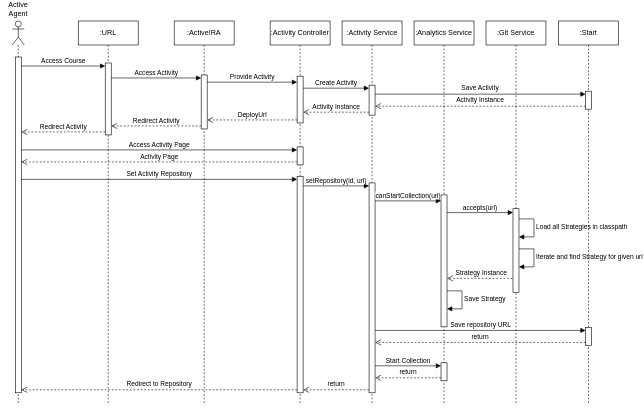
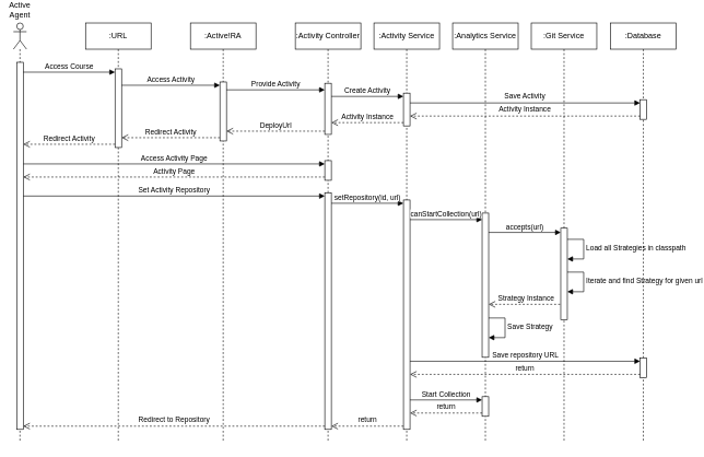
  <mxCell id="0" />
  <mxCell id="1" style="" parent="0" />
  <mxCell id="2" value="Save Strategy" style="html=1;align=left;spacingLeft=2;endArrow=block;rounded=0;edgeStyle=orthogonalEdgeStyle;curved=0;rounded=0;" edge="1" parent="1"><mxGeometry relative="1" as="geometry"><mxPoint x="740" y="470" as="sourcePoint" /><Array as="points"><mxPoint x="770" y="500" /></Array><mxPoint x="745" y="500" as="targetPoint" /></mxGeometry></mxCell>
  <mxCell id="3" value="Strategy Instance" style="html=1;verticalAlign=bottom;endArrow=open;dashed=1;endSize=8;curved=0;rounded=0;exitX=0.5;exitY=0.669;exitDx=0;exitDy=0;exitPerimeter=0;" edge="1" parent="1"><mxGeometry relative="1" as="geometry"><mxPoint x="745" y="449.16" as="targetPoint" /><mxPoint x="860" y="449.16" as="sourcePoint" /></mxGeometry></mxCell>
  <mxCell id="4" value="Iterate and find Strategy for given url" style="html=1;align=left;spacingLeft=2;endArrow=block;rounded=0;edgeStyle=orthogonalEdgeStyle;curved=0;rounded=0;" edge="1" parent="1"><mxGeometry relative="1" as="geometry"><mxPoint x="860" y="400" as="sourcePoint" /><Array as="points"><mxPoint x="890" y="430" /></Array><mxPoint x="865" y="430" as="targetPoint" /></mxGeometry></mxCell>
  <mxCell id="5" value="Load all Strategies in classpath" style="html=1;align=left;spacingLeft=2;endArrow=block;rounded=0;edgeStyle=orthogonalEdgeStyle;curved=0;rounded=0;" edge="1" parent="1"><mxGeometry relative="1" as="geometry"><mxPoint x="860" y="350" as="sourcePoint" /><Array as="points"><mxPoint x="890" y="380" /></Array><mxPoint x="865" y="380" as="targetPoint" /></mxGeometry></mxCell>
  <mxCell id="6" value=":URL" style="shape=umlLifeline;perimeter=lifelinePerimeter;whiteSpace=wrap;html=1;container=1;dropTarget=0;collapsible=0;recursiveResize=0;outlineConnect=0;portConstraint=eastwest;newEdgeStyle={&quot;curved&quot;:0,&quot;rounded&quot;:0};" parent="1" vertex="1"><mxGeometry x="130" y="20" width="100" height="640" as="geometry" /></mxCell>
  <mxCell id="7" value="" style="html=1;points=[[0,0,0,0,5],[0,1,0,0,-5],[1,0,0,0,5],[1,1,0,0,-5]];perimeter=orthogonalPerimeter;outlineConnect=0;targetShapes=umlLifeline;portConstraint=eastwest;newEdgeStyle={&quot;curved&quot;:0,&quot;rounded&quot;:0};" parent="6" vertex="1"><mxGeometry x="45" y="70" width="10" height="120" as="geometry" /></mxCell>
  <mxCell id="8" value="Active Agent" style="shape=umlLifeline;perimeter=lifelinePerimeter;whiteSpace=wrap;html=1;container=1;dropTarget=0;collapsible=0;recursiveResize=0;outlineConnect=0;portConstraint=eastwest;newEdgeStyle={&quot;curved&quot;:0,&quot;rounded&quot;:0};participant=umlActor;size=40;movableLabel=1;" parent="1" vertex="1"><mxGeometry x="20" y="20" width="20" height="640" as="geometry"><mxPoint y="-40" as="offset" /></mxGeometry></mxCell>
  <mxCell id="9" value="" style="html=1;points=[[0,0,0,0,5],[0,1,0,0,-5],[1,0,0,0,5],[1,1,0,0,-5]];perimeter=orthogonalPerimeter;outlineConnect=0;targetShapes=umlLifeline;portConstraint=eastwest;newEdgeStyle={&quot;curved&quot;:0,&quot;rounded&quot;:0};" parent="8" vertex="1"><mxGeometry x="5" y="60" width="10" height="560" as="geometry" /></mxCell>
  <mxCell id="10" value=":Activity Controller" style="shape=umlLifeline;perimeter=lifelinePerimeter;whiteSpace=wrap;html=1;container=1;dropTarget=0;collapsible=0;recursiveResize=0;outlineConnect=0;portConstraint=eastwest;newEdgeStyle={&quot;curved&quot;:0,&quot;rounded&quot;:0};" parent="1" vertex="1"><mxGeometry x="450" y="20" width="100" height="640" as="geometry" /></mxCell>
  <mxCell id="11" value="" style="html=1;points=[[0,0,0,0,5],[0,1,0,0,-5],[1,0,0,0,5],[1,1,0,0,-5]];perimeter=orthogonalPerimeter;outlineConnect=0;targetShapes=umlLifeline;portConstraint=eastwest;newEdgeStyle={&quot;curved&quot;:0,&quot;rounded&quot;:0};" parent="10" vertex="1"><mxGeometry x="45" y="92" width="10" height="78" as="geometry" /></mxCell>
  <mxCell id="12" value="" style="html=1;points=[[0,0,0,0,5],[0,1,0,0,-5],[1,0,0,0,5],[1,1,0,0,-5]];perimeter=orthogonalPerimeter;outlineConnect=0;targetShapes=umlLifeline;portConstraint=eastwest;newEdgeStyle={&quot;curved&quot;:0,&quot;rounded&quot;:0};" parent="10" vertex="1"><mxGeometry x="45" y="210" width="10" height="30" as="geometry" /></mxCell>
  <mxCell id="13" value="" style="html=1;points=[[0,0,0,0,5],[0,1,0,0,-5],[1,0,0,0,5],[1,1,0,0,-5]];perimeter=orthogonalPerimeter;outlineConnect=0;targetShapes=umlLifeline;portConstraint=eastwest;newEdgeStyle={&quot;curved&quot;:0,&quot;rounded&quot;:0};" parent="10" vertex="1"><mxGeometry x="45" y="259" width="10" height="361" as="geometry" /></mxCell>
  <mxCell id="14" value=":Activity Service" style="shape=umlLifeline;perimeter=lifelinePerimeter;whiteSpace=wrap;html=1;container=1;dropTarget=0;collapsible=0;recursiveResize=0;outlineConnect=0;portConstraint=eastwest;newEdgeStyle={&quot;curved&quot;:0,&quot;rounded&quot;:0};" parent="1" vertex="1"><mxGeometry x="570" y="20" width="100" height="640" as="geometry" /></mxCell>
  <mxCell id="15" value="" style="html=1;points=[[0,0,0,0,5],[0,1,0,0,-5],[1,0,0,0,5],[1,1,0,0,-5]];perimeter=orthogonalPerimeter;outlineConnect=0;targetShapes=umlLifeline;portConstraint=eastwest;newEdgeStyle={&quot;curved&quot;:0,&quot;rounded&quot;:0};" parent="14" vertex="1"><mxGeometry x="45" y="107" width="10" height="50" as="geometry" /></mxCell>
  <mxCell id="16" value="" style="html=1;points=[[0,0,0,0,5],[0,1,0,0,-5],[1,0,0,0,5],[1,1,0,0,-5]];perimeter=orthogonalPerimeter;outlineConnect=0;targetShapes=umlLifeline;portConstraint=eastwest;newEdgeStyle={&quot;curved&quot;:0,&quot;rounded&quot;:0};" parent="14" vertex="1"><mxGeometry x="45" y="270" width="10" height="350" as="geometry" /></mxCell>
- <mxCell id="17" value=":Start" style="shape=umlLifeline;perimeter=lifelinePerimeter;whiteSpace=wrap;html=1;container=1;dropTarget=0;collapsible=0;recursiveResize=0;outlineConnect=0;portConstraint=eastwest;newEdgeStyle={&quot;curved&quot;:0,&quot;rounded&quot;:0};" parent="1" vertex="1"><mxGeometry x="931" y="20" width="100" height="640" as="geometry" /></mxCell>
+ <mxCell id="17" value=":Database" style="shape=umlLifeline;perimeter=lifelinePerimeter;whiteSpace=wrap;html=1;container=1;dropTarget=0;collapsible=0;recursiveResize=0;outlineConnect=0;portConstraint=eastwest;newEdgeStyle={&quot;curved&quot;:0,&quot;rounded&quot;:0};" parent="1" vertex="1"><mxGeometry x="931" y="20" width="100" height="640" as="geometry" /></mxCell>
  <mxCell id="18" value="" style="html=1;points=[[0,0,0,0,5],[0,1,0,0,-5],[1,0,0,0,5],[1,1,0,0,-5]];perimeter=orthogonalPerimeter;outlineConnect=0;targetShapes=umlLifeline;portConstraint=eastwest;newEdgeStyle={&quot;curved&quot;:0,&quot;rounded&quot;:0};" parent="17" vertex="1"><mxGeometry x="45" y="117" width="10" height="30" as="geometry" /></mxCell>
  <mxCell id="19" value="" style="html=1;points=[[0,0,0,0,5],[0,1,0,0,-5],[1,0,0,0,5],[1,1,0,0,-5]];perimeter=orthogonalPerimeter;outlineConnect=0;targetShapes=umlLifeline;portConstraint=eastwest;newEdgeStyle={&quot;curved&quot;:0,&quot;rounded&quot;:0};" parent="17" vertex="1"><mxGeometry x="45" y="511" width="10" height="30" as="geometry" /></mxCell>
  <mxCell id="20" value="Access Course" style="html=1;verticalAlign=bottom;endArrow=block;curved=0;rounded=0;entryX=0;entryY=0;entryDx=0;entryDy=5;" parent="1" source="9" target="7" edge="1"><mxGeometry relative="1" as="geometry"><mxPoint x="105" y="85" as="sourcePoint" /></mxGeometry></mxCell>
  <mxCell id="21" value="Redirect Activity" style="html=1;verticalAlign=bottom;endArrow=open;dashed=1;endSize=8;curved=0;rounded=0;exitX=0;exitY=1;exitDx=0;exitDy=-5;" parent="1" source="7" target="9" edge="1"><mxGeometry relative="1" as="geometry"><mxPoint x="105" y="155" as="targetPoint" /></mxGeometry></mxCell>
  <mxCell id="22" value=":Active!RA" style="shape=umlLifeline;perimeter=lifelinePerimeter;whiteSpace=wrap;html=1;container=1;dropTarget=0;collapsible=0;recursiveResize=0;outlineConnect=0;portConstraint=eastwest;newEdgeStyle={&quot;curved&quot;:0,&quot;rounded&quot;:0};" parent="1" vertex="1"><mxGeometry x="290" y="20" width="100" height="640" as="geometry" /></mxCell>
  <mxCell id="23" value="" style="html=1;points=[[0,0,0,0,5],[0,1,0,0,-5],[1,0,0,0,5],[1,1,0,0,-5]];perimeter=orthogonalPerimeter;outlineConnect=0;targetShapes=umlLifeline;portConstraint=eastwest;newEdgeStyle={&quot;curved&quot;:0,&quot;rounded&quot;:0};" parent="22" vertex="1"><mxGeometry x="45" y="90" width="10" height="90" as="geometry" /></mxCell>
  <mxCell id="24" value="Provide Activity" style="html=1;verticalAlign=bottom;endArrow=block;curved=0;rounded=0;entryX=0;entryY=0;entryDx=0;entryDy=5;" parent="1" edge="1"><mxGeometry x="0.005" relative="1" as="geometry"><mxPoint x="345" y="122" as="sourcePoint" /><mxPoint x="495" y="122" as="targetPoint" /><mxPoint as="offset" /></mxGeometry></mxCell>
  <mxCell id="25" value="DeployUrl" style="html=1;verticalAlign=bottom;endArrow=open;dashed=1;endSize=8;curved=0;rounded=0;exitX=0;exitY=1;exitDx=0;exitDy=-5;" parent="1" source="11" target="23" edge="1"><mxGeometry relative="1" as="geometry"><mxPoint x="420" y="155" as="targetPoint" /></mxGeometry></mxCell>
  <mxCell id="26" value="Access Activity" style="html=1;verticalAlign=bottom;endArrow=block;curved=0;rounded=0;entryX=0;entryY=0;entryDx=0;entryDy=5;" parent="1" source="7" target="23" edge="1"><mxGeometry relative="1" as="geometry"><mxPoint x="265" y="95" as="sourcePoint" /></mxGeometry></mxCell>
  <mxCell id="27" value="Redirect Activity" style="html=1;verticalAlign=bottom;endArrow=open;dashed=1;endSize=8;curved=0;rounded=0;exitX=0;exitY=1;exitDx=0;exitDy=-5;" parent="1" source="23" target="7" edge="1"><mxGeometry relative="1" as="geometry"><mxPoint x="265" y="165" as="targetPoint" /></mxGeometry></mxCell>
  <mxCell id="28" value="Save Activity" style="html=1;verticalAlign=bottom;endArrow=block;curved=0;rounded=0;entryX=0;entryY=0;entryDx=0;entryDy=5;" parent="1" source="15" target="18" edge="1"><mxGeometry x="-0.003" y="2" relative="1" as="geometry"><mxPoint x="665" y="142" as="sourcePoint" /><mxPoint as="offset" /></mxGeometry></mxCell>
  <mxCell id="29" value="Activity Instance" style="html=1;verticalAlign=bottom;endArrow=open;dashed=1;endSize=8;curved=0;rounded=0;exitX=0;exitY=1;exitDx=0;exitDy=-5;" parent="1" source="18" target="15" edge="1"><mxGeometry x="0.003" y="-2" relative="1" as="geometry"><mxPoint x="665" y="212" as="targetPoint" /><mxPoint as="offset" /></mxGeometry></mxCell>
  <mxCell id="30" value="Create Activity" style="html=1;verticalAlign=bottom;endArrow=block;curved=0;rounded=0;entryX=0;entryY=0;entryDx=0;entryDy=5;" parent="1" source="11" target="15" edge="1"><mxGeometry relative="1" as="geometry"><mxPoint x="545" y="132" as="sourcePoint" /></mxGeometry></mxCell>
  <mxCell id="31" value="Activity Instance" style="html=1;verticalAlign=bottom;endArrow=open;dashed=1;endSize=8;curved=0;rounded=0;exitX=0;exitY=1;exitDx=0;exitDy=-5;" parent="1" source="15" target="11" edge="1"><mxGeometry relative="1" as="geometry"><mxPoint x="545" y="202" as="targetPoint" /></mxGeometry></mxCell>
  <mxCell id="32" value="Access Activity Page" style="html=1;verticalAlign=bottom;endArrow=block;curved=0;rounded=0;entryX=0;entryY=0;entryDx=0;entryDy=5;" parent="1" source="9" target="12" edge="1"><mxGeometry relative="1" as="geometry"><mxPoint x="425" y="245" as="sourcePoint" /></mxGeometry></mxCell>
  <mxCell id="33" value="Activity Page" style="html=1;verticalAlign=bottom;endArrow=open;dashed=1;endSize=8;curved=0;rounded=0;exitX=0;exitY=1;exitDx=0;exitDy=-5;" parent="1" source="12" target="9" edge="1"><mxGeometry relative="1" as="geometry"><mxPoint x="425" y="315" as="targetPoint" /></mxGeometry></mxCell>
  <mxCell id="34" value="Set Activity Repository" style="html=1;verticalAlign=bottom;endArrow=block;curved=0;rounded=0;entryX=0;entryY=0;entryDx=0;entryDy=5;" parent="1" source="9" target="13" edge="1"><mxGeometry relative="1" as="geometry"><mxPoint x="425" y="275" as="sourcePoint" /></mxGeometry></mxCell>
  <mxCell id="35" value="Redirect to Repository" style="html=1;verticalAlign=bottom;endArrow=open;dashed=1;endSize=8;curved=0;rounded=0;exitX=0;exitY=1;exitDx=0;exitDy=-5;" parent="1" source="13" target="9" edge="1"><mxGeometry relative="1" as="geometry"><mxPoint x="425" y="345" as="targetPoint" /></mxGeometry></mxCell>
  <mxCell id="36" value=":Analytics Service" style="shape=umlLifeline;perimeter=lifelinePerimeter;whiteSpace=wrap;html=1;container=1;dropTarget=0;collapsible=0;recursiveResize=0;outlineConnect=0;portConstraint=eastwest;newEdgeStyle={&quot;curved&quot;:0,&quot;rounded&quot;:0};" parent="1" vertex="1"><mxGeometry x="690" y="20" width="100" height="640" as="geometry" /></mxCell>
  <mxCell id="37" value="" style="html=1;points=[[0,0,0,0,5],[0,1,0,0,-5],[1,0,0,0,5],[1,1,0,0,-5]];perimeter=orthogonalPerimeter;outlineConnect=0;targetShapes=umlLifeline;portConstraint=eastwest;newEdgeStyle={&quot;curved&quot;:0,&quot;rounded&quot;:0};" parent="36" vertex="1"><mxGeometry x="45" y="570" width="10" height="30" as="geometry" /></mxCell>
  <mxCell id="38" value="" style="html=1;points=[[0,0,0,0,5],[0,1,0,0,-5],[1,0,0,0,5],[1,1,0,0,-5]];perimeter=orthogonalPerimeter;outlineConnect=0;targetShapes=umlLifeline;portConstraint=eastwest;newEdgeStyle={&quot;curved&quot;:0,&quot;rounded&quot;:0};" vertex="1" parent="36"><mxGeometry x="45" y="290" width="10" height="220" as="geometry" /></mxCell>
  <mxCell id="39" value="setRepository(id, url)" style="html=1;verticalAlign=bottom;endArrow=block;curved=0;rounded=0;entryX=0;entryY=0;entryDx=0;entryDy=5;" parent="1" source="13" target="16" edge="1"><mxGeometry relative="1" as="geometry"><mxPoint x="545" y="295" as="sourcePoint" /></mxGeometry></mxCell>
  <mxCell id="40" value="return" style="html=1;verticalAlign=bottom;endArrow=open;dashed=1;endSize=8;curved=0;rounded=0;exitX=0;exitY=1;exitDx=0;exitDy=-5;" parent="1" source="16" target="13" edge="1"><mxGeometry relative="1" as="geometry"><mxPoint x="545" y="365" as="targetPoint" /></mxGeometry></mxCell>
  <mxCell id="41" value="Save repository URL" style="html=1;verticalAlign=bottom;endArrow=block;curved=0;rounded=0;entryX=0;entryY=0;entryDx=0;entryDy=5;" parent="1" source="16" target="19" edge="1"><mxGeometry relative="1" as="geometry"><mxPoint x="784" y="305" as="sourcePoint" /></mxGeometry></mxCell>
  <mxCell id="42" value="return" style="html=1;verticalAlign=bottom;endArrow=open;dashed=1;endSize=8;curved=0;rounded=0;exitX=0;exitY=1;exitDx=0;exitDy=-5;" parent="1" source="19" target="16" edge="1"><mxGeometry relative="1" as="geometry"><mxPoint x="784" y="375" as="targetPoint" /></mxGeometry></mxCell>
  <mxCell id="43" value="Start Collection" style="html=1;verticalAlign=bottom;endArrow=block;curved=0;rounded=0;entryX=0;entryY=0;entryDx=0;entryDy=5;" parent="1" source="16" target="37" edge="1"><mxGeometry relative="1" as="geometry"><mxPoint x="665" y="335" as="sourcePoint" /></mxGeometry></mxCell>
  <mxCell id="44" value="return" style="html=1;verticalAlign=bottom;endArrow=open;dashed=1;endSize=8;curved=0;rounded=0;exitX=0;exitY=1;exitDx=0;exitDy=-5;" parent="1" source="37" target="16" edge="1"><mxGeometry relative="1" as="geometry"><mxPoint x="665" y="405" as="targetPoint" /></mxGeometry></mxCell>
  <mxCell id="45" value=":Git Service" style="shape=umlLifeline;perimeter=lifelinePerimeter;whiteSpace=wrap;html=1;container=1;dropTarget=0;collapsible=0;recursiveResize=0;outlineConnect=0;portConstraint=eastwest;newEdgeStyle={&quot;curved&quot;:0,&quot;rounded&quot;:0};" parent="1" vertex="1"><mxGeometry x="810" y="20" width="100" height="640" as="geometry" /></mxCell>
  <mxCell id="46" value="" style="html=1;points=[[0,0,0,0,5],[0,1,0,0,-5],[1,0,0,0,5],[1,1,0,0,-5]];perimeter=orthogonalPerimeter;outlineConnect=0;targetShapes=umlLifeline;portConstraint=eastwest;newEdgeStyle={&quot;curved&quot;:0,&quot;rounded&quot;:0};" vertex="1" parent="45"><mxGeometry x="45" y="313" width="10" height="140" as="geometry" /></mxCell>
  <mxCell id="47" value="canStartCollection(url)" style="html=1;verticalAlign=bottom;endArrow=block;curved=0;rounded=0;" edge="1" parent="1"><mxGeometry relative="1" as="geometry"><mxPoint x="625" y="320" as="sourcePoint" /><mxPoint x="735" y="320" as="targetPoint" /></mxGeometry></mxCell>
  <mxCell id="48" value="accepts(url)" style="html=1;verticalAlign=bottom;endArrow=block;curved=0;rounded=0;" edge="1" parent="1"><mxGeometry relative="1" as="geometry"><mxPoint x="745" y="339.5" as="sourcePoint" /><mxPoint x="855" y="339.5" as="targetPoint" /></mxGeometry></mxCell>
